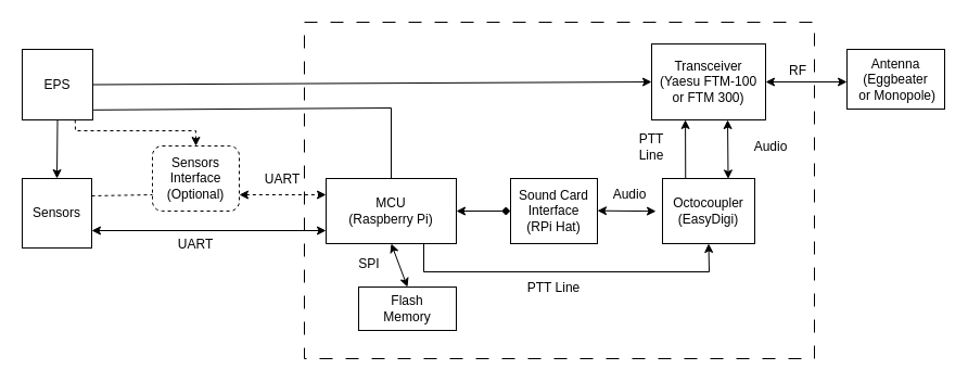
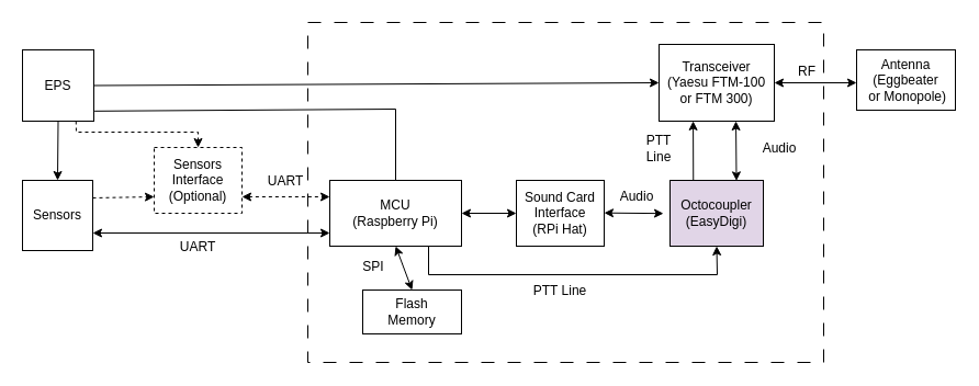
  <mxCell id="0" />
  <mxCell id="1" parent="0" />
  <mxCell id="2" value="MCU&lt;br&gt;(Raspberry&amp;nbsp;Pi)" style="rounded=0;whiteSpace=wrap;html=1;" vertex="1" parent="1"><mxGeometry x="300" y="164" width="120" height="60" as="geometry" /></mxCell>
  <mxCell id="3" value="Flash&lt;br&gt;Memory" style="rounded=0;whiteSpace=wrap;html=1;" vertex="1" parent="1"><mxGeometry x="330" y="264" width="90" height="40" as="geometry" /></mxCell>
  <mxCell id="4" value="Sound Card Interface&lt;br&gt;(RPi Hat)" style="rounded=0;whiteSpace=wrap;html=1;" vertex="1" parent="1"><mxGeometry x="470" y="164" width="80" height="60" as="geometry" /></mxCell>
- <mxCell id="5" value="Octocoupler&lt;br&gt;(EasyDigi)" style="rounded=0;whiteSpace=wrap;html=1;" vertex="1" parent="1"><mxGeometry x="610" y="164" width="85" height="60" as="geometry" /></mxCell>
+ <mxCell id="5" value="Octocoupler&lt;br&gt;(EasyDigi)" style="rounded=0;whiteSpace=wrap;html=1;fillColor=#e1d5e7;" vertex="1" parent="1"><mxGeometry x="610" y="164" width="85" height="60" as="geometry" /></mxCell>
  <mxCell id="6" value="Transceiver&lt;br&gt;(Yaesu FTM-100 or FTM 300)" style="rounded=0;whiteSpace=wrap;html=1;" vertex="1" parent="1"><mxGeometry x="600" y="40" width="105" height="70" as="geometry" /></mxCell>
- <mxCell id="7" value="Sensors &lt;br&gt;Interface&lt;br&gt;(Optional)" style="whiteSpace=wrap;html=1;dashed=1;rounded=1;" vertex="1" parent="1"><mxGeometry x="140" y="134" width="80" height="60" as="geometry" /></mxCell>
+ <mxCell id="7" value="Sensors &lt;br&gt;Interface&lt;br&gt;(Optional)" style="rounded=0;whiteSpace=wrap;html=1;dashed=1;" vertex="1" parent="1"><mxGeometry x="140" y="134" width="80" height="60" as="geometry" /></mxCell>
  <mxCell id="8" value="Sensors" style="whiteSpace=wrap;html=1;aspect=fixed;" vertex="1" parent="1"><mxGeometry x="20" y="164" width="64" height="64" as="geometry" /></mxCell>
  <mxCell id="9" value="" style="endArrow=classic;startArrow=classic;html=1;rounded=0;entryX=0.5;entryY=1;entryDx=0;entryDy=0;exitX=0.5;exitY=0;exitDx=0;exitDy=0;" edge="1" parent="1" source="3" target="2"><mxGeometry width="50" height="50" relative="1" as="geometry"><mxPoint x="420" y="270" as="sourcePoint" /><mxPoint x="470" y="220" as="targetPoint" /></mxGeometry></mxCell>
  <mxCell id="10" value="" style="endArrow=classic;startArrow=classic;html=1;rounded=0;exitX=1;exitY=0.75;exitDx=0;exitDy=0;entryX=0;entryY=0.25;entryDx=0;entryDy=0;dashed=1;" edge="1" parent="1" source="7" target="2"><mxGeometry width="50" height="50" relative="1" as="geometry"><mxPoint x="300" y="200" as="sourcePoint" /><mxPoint x="300" y="188" as="targetPoint" /></mxGeometry></mxCell>
- <mxCell id="11" value="" style="endArrow=diamond;startArrow=classic;html=1;rounded=0;exitX=1;exitY=0.5;exitDx=0;exitDy=0;entryX=0;entryY=0.5;entryDx=0;entryDy=0;" edge="1" parent="1" source="2" target="4"><mxGeometry width="50" height="50" relative="1" as="geometry"><mxPoint x="430" y="210" as="sourcePoint" /><mxPoint x="480" y="160" as="targetPoint" /></mxGeometry></mxCell>
+ <mxCell id="11" value="" style="endArrow=classic;startArrow=classic;html=1;rounded=0;exitX=1;exitY=0.5;exitDx=0;exitDy=0;entryX=0;entryY=0.5;entryDx=0;entryDy=0;" edge="1" parent="1" source="2" target="4"><mxGeometry width="50" height="50" relative="1" as="geometry"><mxPoint x="430" y="210" as="sourcePoint" /><mxPoint x="480" y="160" as="targetPoint" /></mxGeometry></mxCell>
  <mxCell id="12" value="" style="endArrow=classic;startArrow=classic;html=1;rounded=0;exitX=1;exitY=0.5;exitDx=0;exitDy=0;entryX=0.9;entryY=1.006;entryDx=0;entryDy=0;entryPerimeter=0;" edge="1" parent="1" target="17"><mxGeometry width="50" height="50" relative="1" as="geometry"><mxPoint x="550" y="193.66" as="sourcePoint" /><mxPoint x="640" y="193.66" as="targetPoint" /></mxGeometry></mxCell>
  <mxCell id="13" value="" style="endArrow=classic;startArrow=classic;html=1;rounded=0;entryX=0.667;entryY=1;entryDx=0;entryDy=0;entryPerimeter=0;exitX=0.712;exitY=0.006;exitDx=0;exitDy=0;exitPerimeter=0;" edge="1" parent="1" source="5" target="6"><mxGeometry width="50" height="50" relative="1" as="geometry"><mxPoint x="670" y="160" as="sourcePoint" /><mxPoint x="734" y="110" as="targetPoint" /></mxGeometry></mxCell>
- <mxCell id="14" value="" style="endArrow=none;html=1;rounded=0;entryX=0;entryY=0.75;entryDx=0;entryDy=0;exitX=1;exitY=0.25;exitDx=0;exitDy=0;dashed=1;" edge="1" parent="1" source="8" target="7"><mxGeometry width="50" height="50" relative="1" as="geometry"><mxPoint x="360" y="200" as="sourcePoint" /><mxPoint x="410" y="150" as="targetPoint" /></mxGeometry></mxCell>
+ <mxCell id="14" value="" style="endArrow=classic;html=1;rounded=0;entryX=0;entryY=0.75;entryDx=0;entryDy=0;exitX=1;exitY=0.25;exitDx=0;exitDy=0;dashed=1;" edge="1" parent="1" source="8" target="7"><mxGeometry width="50" height="50" relative="1" as="geometry"><mxPoint x="360" y="200" as="sourcePoint" /><mxPoint x="410" y="150" as="targetPoint" /></mxGeometry></mxCell>
  <mxCell id="15" value="" style="endArrow=classic;html=1;rounded=0;exitX=0.75;exitY=1;exitDx=0;exitDy=0;entryX=0.5;entryY=1;entryDx=0;entryDy=0;" edge="1" parent="1" source="2" target="5"><mxGeometry width="50" height="50" relative="1" as="geometry"><mxPoint x="420" y="190" as="sourcePoint" /><mxPoint x="680" y="260" as="targetPoint" /><Array as="points"><mxPoint x="390" y="250" /><mxPoint x="653" y="250" /></Array></mxGeometry></mxCell>
  <mxCell id="16" value="" style="endArrow=classic;html=1;rounded=0;entryX=0.296;entryY=0.999;entryDx=0;entryDy=0;exitX=0.25;exitY=0;exitDx=0;exitDy=0;entryPerimeter=0;" edge="1" parent="1" source="5" target="6"><mxGeometry width="50" height="50" relative="1" as="geometry"><mxPoint x="620" y="160" as="sourcePoint" /><mxPoint x="701" y="110" as="targetPoint" /></mxGeometry></mxCell>
  <mxCell id="17" value="Audio" style="text;html=1;strokeColor=none;fillColor=none;align=center;verticalAlign=middle;whiteSpace=wrap;rounded=0;" vertex="1" parent="1"><mxGeometry x="550" y="164" width="60" height="30" as="geometry" /></mxCell>
  <mxCell id="18" value="PTT Line" style="text;html=1;strokeColor=none;fillColor=none;align=center;verticalAlign=middle;whiteSpace=wrap;rounded=0;" vertex="1" parent="1"><mxGeometry x="480" y="250" width="60" height="30" as="geometry" /></mxCell>
  <mxCell id="19" value="PTT &lt;br&gt;Line" style="text;html=1;strokeColor=none;fillColor=none;align=center;verticalAlign=middle;whiteSpace=wrap;rounded=0;" vertex="1" parent="1"><mxGeometry x="570" y="120" width="60" height="30" as="geometry" /></mxCell>
  <mxCell id="20" value="Audio" style="text;html=1;strokeColor=none;fillColor=none;align=center;verticalAlign=middle;whiteSpace=wrap;rounded=0;" vertex="1" parent="1"><mxGeometry x="680" y="120" width="60" height="30" as="geometry" /></mxCell>
  <mxCell id="21" value="RF" style="text;html=1;strokeColor=none;fillColor=none;align=center;verticalAlign=middle;whiteSpace=wrap;rounded=0;" vertex="1" parent="1"><mxGeometry x="705" y="50" width="60" height="30" as="geometry" /></mxCell>
  <mxCell id="22" value="SPI" style="text;html=1;strokeColor=none;fillColor=none;align=center;verticalAlign=middle;whiteSpace=wrap;rounded=0;" vertex="1" parent="1"><mxGeometry x="310" y="228" width="60" height="30" as="geometry" /></mxCell>
  <mxCell id="23" value="UART" style="text;html=1;strokeColor=none;fillColor=none;align=center;verticalAlign=middle;whiteSpace=wrap;rounded=0;dashed=1;" vertex="1" parent="1"><mxGeometry x="230" y="150" width="60" height="30" as="geometry" /></mxCell>
  <mxCell id="24" value="" style="endArrow=classic;startArrow=classic;html=1;rounded=0;entryX=0;entryY=0.5;entryDx=0;entryDy=0;exitX=1;exitY=0.5;exitDx=0;exitDy=0;" edge="1" parent="1" source="6"><mxGeometry width="50" height="50" relative="1" as="geometry"><mxPoint x="480" y="110" as="sourcePoint" /><mxPoint x="780" y="75" as="targetPoint" /></mxGeometry></mxCell>
  <mxCell id="25" value="EPS" style="whiteSpace=wrap;html=1;aspect=fixed;" vertex="1" parent="1"><mxGeometry x="20" y="45" width="65" height="65" as="geometry" /></mxCell>
  <mxCell id="26" value="" style="endArrow=none;html=1;rounded=0;entryX=0.5;entryY=0;entryDx=0;entryDy=0;exitX=1.01;exitY=0.859;exitDx=0;exitDy=0;exitPerimeter=0;" edge="1" parent="1" source="25" target="2"><mxGeometry width="50" height="50" relative="1" as="geometry"><mxPoint x="400" y="230" as="sourcePoint" /><mxPoint x="450" y="180" as="targetPoint" /><Array as="points"><mxPoint x="360" y="99" /></Array></mxGeometry></mxCell>
  <mxCell id="27" value="" style="endArrow=classic;html=1;rounded=0;entryX=0;entryY=0.5;entryDx=0;entryDy=0;exitX=1;exitY=0.5;exitDx=0;exitDy=0;" edge="1" parent="1" source="25" target="6"><mxGeometry width="50" height="50" relative="1" as="geometry"><mxPoint x="400" y="230" as="sourcePoint" /><mxPoint x="450" y="180" as="targetPoint" /></mxGeometry></mxCell>
  <mxCell id="28" value="" style="endArrow=classic;html=1;rounded=0;entryX=0.5;entryY=0;entryDx=0;entryDy=0;exitX=0.5;exitY=1;exitDx=0;exitDy=0;" edge="1" parent="1" source="25" target="8"><mxGeometry width="50" height="50" relative="1" as="geometry"><mxPoint x="400" y="230" as="sourcePoint" /><mxPoint x="450" y="180" as="targetPoint" /></mxGeometry></mxCell>
  <mxCell id="29" value="" style="endArrow=classic;html=1;rounded=0;entryX=0.5;entryY=0;entryDx=0;entryDy=0;exitX=0.75;exitY=1;exitDx=0;exitDy=0;dashed=1;" edge="1" parent="1" source="25" target="7"><mxGeometry width="50" height="50" relative="1" as="geometry"><mxPoint x="400" y="230" as="sourcePoint" /><mxPoint x="450" y="180" as="targetPoint" /><Array as="points"><mxPoint x="69" y="120" /><mxPoint x="180" y="120" /></Array></mxGeometry></mxCell>
  <mxCell id="30" value="" style="rounded=0;whiteSpace=wrap;html=1;fillColor=none;dashed=1;dashPattern=12 12;" vertex="1" parent="1"><mxGeometry x="280" y="20" width="470" height="310" as="geometry" /></mxCell>
  <mxCell id="31" value="" style="endArrow=classic;html=1;rounded=0;exitX=1;exitY=0.75;exitDx=0;exitDy=0;startArrow=classic;startFill=1;" edge="1" parent="1" source="8"><mxGeometry width="50" height="50" relative="1" as="geometry"><mxPoint x="90" y="209" as="sourcePoint" /><mxPoint x="300" y="212" as="targetPoint" /></mxGeometry></mxCell>
  <mxCell id="32" value="UART" style="text;html=1;strokeColor=none;fillColor=none;align=center;verticalAlign=middle;whiteSpace=wrap;rounded=0;dashed=1;" vertex="1" parent="1"><mxGeometry x="150" y="210" width="60" height="30" as="geometry" /></mxCell>
  <mxCell id="33" value="Antenna&lt;br&gt;(Eggbeater&lt;br&gt;&amp;nbsp;or Monopole)" style="rounded=0;whiteSpace=wrap;html=1;" vertex="1" parent="1"><mxGeometry x="780" y="45" width="90" height="55" as="geometry" /></mxCell>
